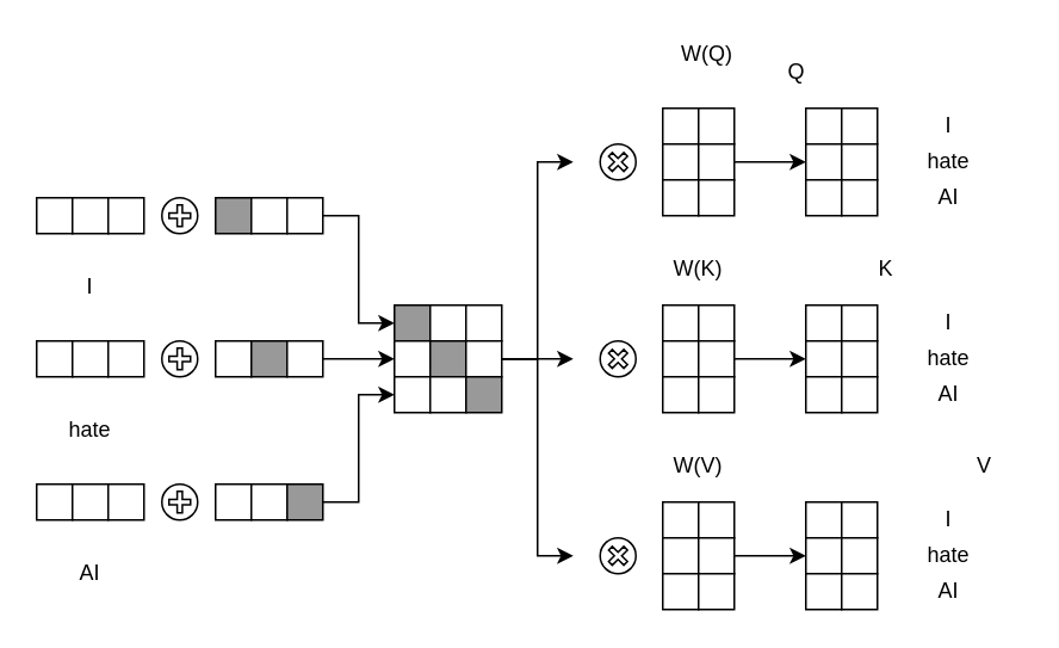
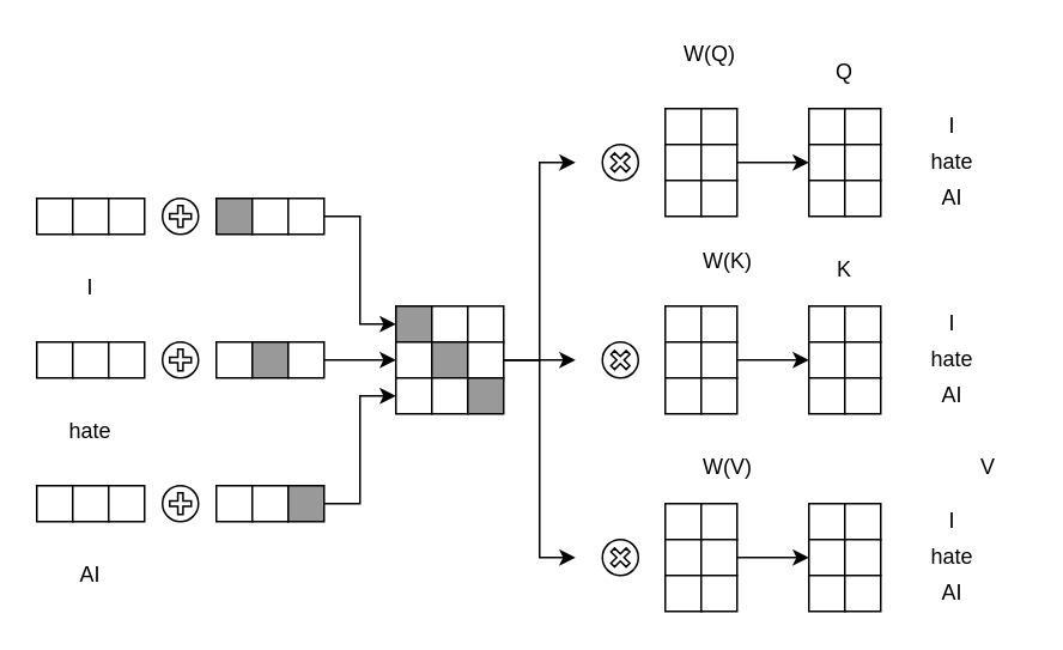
  <mxCell id="0" />
  <mxCell id="1" parent="0" />
  <mxCell id="2" value="" style="rounded=0;whiteSpace=wrap;html=1;" parent="1" vertex="1"><mxGeometry x="370" y="60" width="20" height="20" as="geometry" /></mxCell>
  <mxCell id="3" value="" style="rounded=0;whiteSpace=wrap;html=1;" parent="1" vertex="1"><mxGeometry x="390" y="60" width="20" height="20" as="geometry" /></mxCell>
  <mxCell id="4" value="" style="rounded=0;whiteSpace=wrap;html=1;" parent="1" vertex="1"><mxGeometry x="20" y="110" width="20" height="20" as="geometry" /></mxCell>
  <mxCell id="5" value="" style="rounded=0;whiteSpace=wrap;html=1;" parent="1" vertex="1"><mxGeometry x="40" y="110" width="20" height="20" as="geometry" /></mxCell>
  <mxCell id="6" value="" style="rounded=0;whiteSpace=wrap;html=1;" parent="1" vertex="1"><mxGeometry x="60" y="110" width="20" height="20" as="geometry" /></mxCell>
  <mxCell id="7" value="" style="rounded=0;whiteSpace=wrap;html=1;" parent="1" vertex="1"><mxGeometry x="20" y="190" width="20" height="20" as="geometry" /></mxCell>
  <mxCell id="8" value="" style="rounded=0;whiteSpace=wrap;html=1;" parent="1" vertex="1"><mxGeometry x="40" y="190" width="20" height="20" as="geometry" /></mxCell>
  <mxCell id="9" value="" style="rounded=0;whiteSpace=wrap;html=1;" parent="1" vertex="1"><mxGeometry x="60" y="190" width="20" height="20" as="geometry" /></mxCell>
  <mxCell id="10" value="I" style="text;html=1;strokeColor=none;fillColor=none;align=center;verticalAlign=middle;whiteSpace=wrap;rounded=0;" parent="1" vertex="1"><mxGeometry x="20" y="150" width="60" height="20" as="geometry" /></mxCell>
  <mxCell id="11" value="hate" style="text;html=1;strokeColor=none;fillColor=none;align=center;verticalAlign=middle;whiteSpace=wrap;rounded=0;" parent="1" vertex="1"><mxGeometry x="20" y="230" width="60" height="20" as="geometry" /></mxCell>
  <mxCell id="12" value="AI" style="text;html=1;strokeColor=none;fillColor=none;align=center;verticalAlign=middle;whiteSpace=wrap;rounded=0;" parent="1" vertex="1"><mxGeometry x="20" y="310" width="60" height="20" as="geometry" /></mxCell>
  <mxCell id="13" value="" style="rounded=0;whiteSpace=wrap;html=1;" parent="1" vertex="1"><mxGeometry x="370" y="80" width="20" height="20" as="geometry" /></mxCell>
  <mxCell id="14" style="edgeStyle=orthogonalEdgeStyle;rounded=0;orthogonalLoop=1;jettySize=auto;html=1;exitX=1;exitY=0.5;exitDx=0;exitDy=0;entryX=0;entryY=0.5;entryDx=0;entryDy=0;" edge="1" parent="1" source="15" target="73"><mxGeometry relative="1" as="geometry" /></mxCell>
  <mxCell id="15" value="" style="rounded=0;whiteSpace=wrap;html=1;" parent="1" vertex="1"><mxGeometry x="390" y="80" width="20" height="20" as="geometry" /></mxCell>
  <mxCell id="16" value="" style="rounded=0;whiteSpace=wrap;html=1;" parent="1" vertex="1"><mxGeometry x="370" y="100" width="20" height="20" as="geometry" /></mxCell>
  <mxCell id="17" value="" style="rounded=0;whiteSpace=wrap;html=1;" parent="1" vertex="1"><mxGeometry x="390" y="100" width="20" height="20" as="geometry" /></mxCell>
  <mxCell id="18" value="" style="rounded=0;whiteSpace=wrap;html=1;" parent="1" vertex="1"><mxGeometry x="20" y="270" width="20" height="20" as="geometry" /></mxCell>
  <mxCell id="19" value="" style="rounded=0;whiteSpace=wrap;html=1;" parent="1" vertex="1"><mxGeometry x="40" y="270" width="20" height="20" as="geometry" /></mxCell>
  <mxCell id="20" value="" style="rounded=0;whiteSpace=wrap;html=1;" parent="1" vertex="1"><mxGeometry x="60" y="270" width="20" height="20" as="geometry" /></mxCell>
  <mxCell id="21" value="" style="rounded=0;whiteSpace=wrap;html=1;labelBackgroundColor=none;fillColor=#999999;strokeColor=#000000;fontColor=#333333;" parent="1" vertex="1"><mxGeometry x="120" y="110" width="20" height="20" as="geometry" /></mxCell>
  <mxCell id="22" style="edgeStyle=orthogonalEdgeStyle;rounded=0;orthogonalLoop=1;jettySize=auto;html=1;exitX=1;exitY=0.5;exitDx=0;exitDy=0;entryX=0;entryY=0.5;entryDx=0;entryDy=0;fontColor=#B3B3B3;" parent="1" source="24" target="33" edge="1"><mxGeometry relative="1" as="geometry"><mxPoint x="150" y="30" as="targetPoint" /></mxGeometry></mxCell>
  <mxCell id="23" value="" style="rounded=0;whiteSpace=wrap;html=1;" parent="1" vertex="1"><mxGeometry x="140" y="110" width="20" height="20" as="geometry" /></mxCell>
  <mxCell id="24" value="" style="rounded=0;whiteSpace=wrap;html=1;" parent="1" vertex="1"><mxGeometry x="160" y="110" width="20" height="20" as="geometry" /></mxCell>
  <mxCell id="25" value="" style="rounded=0;whiteSpace=wrap;html=1;" parent="1" vertex="1"><mxGeometry x="120" y="190" width="20" height="20" as="geometry" /></mxCell>
  <mxCell id="26" style="edgeStyle=orthogonalEdgeStyle;rounded=0;orthogonalLoop=1;jettySize=auto;html=1;exitX=1;exitY=0.5;exitDx=0;exitDy=0;fontColor=#B3B3B3;entryX=0;entryY=0.5;entryDx=0;entryDy=0;" parent="1" source="28" target="36" edge="1"><mxGeometry relative="1" as="geometry"><mxPoint x="150" y="30" as="targetPoint" /></mxGeometry></mxCell>
  <mxCell id="27" value="" style="rounded=0;whiteSpace=wrap;html=1;fillColor=#999999;" parent="1" vertex="1"><mxGeometry x="140" y="190" width="20" height="20" as="geometry" /></mxCell>
  <mxCell id="28" value="" style="rounded=0;whiteSpace=wrap;html=1;" parent="1" vertex="1"><mxGeometry x="160" y="190" width="20" height="20" as="geometry" /></mxCell>
  <mxCell id="29" value="" style="rounded=0;whiteSpace=wrap;html=1;" parent="1" vertex="1"><mxGeometry x="120" y="270" width="20" height="20" as="geometry" /></mxCell>
  <mxCell id="30" style="edgeStyle=orthogonalEdgeStyle;rounded=0;orthogonalLoop=1;jettySize=auto;html=1;exitX=1;exitY=0.5;exitDx=0;exitDy=0;fontColor=#B3B3B3;entryX=0;entryY=0.5;entryDx=0;entryDy=0;" parent="1" source="32" target="42" edge="1"><mxGeometry relative="1" as="geometry"><mxPoint x="150" y="30" as="targetPoint" /></mxGeometry></mxCell>
  <mxCell id="31" value="" style="rounded=0;whiteSpace=wrap;html=1;" parent="1" vertex="1"><mxGeometry x="140" y="270" width="20" height="20" as="geometry" /></mxCell>
  <mxCell id="32" value="" style="rounded=0;whiteSpace=wrap;html=1;fillColor=#999999;" parent="1" vertex="1"><mxGeometry x="160" y="270" width="20" height="20" as="geometry" /></mxCell>
  <mxCell id="33" value="" style="rounded=0;whiteSpace=wrap;html=1;fillColor=#999999;" parent="1" vertex="1"><mxGeometry x="220" y="170" width="20" height="20" as="geometry" /></mxCell>
  <mxCell id="34" value="" style="rounded=0;whiteSpace=wrap;html=1;" parent="1" vertex="1"><mxGeometry x="240" y="170" width="20" height="20" as="geometry" /></mxCell>
  <mxCell id="35" value="" style="rounded=0;whiteSpace=wrap;html=1;" parent="1" vertex="1"><mxGeometry x="260" y="170" width="20" height="20" as="geometry" /></mxCell>
  <mxCell id="36" value="" style="rounded=0;whiteSpace=wrap;html=1;" parent="1" vertex="1"><mxGeometry x="220" y="190" width="20" height="20" as="geometry" /></mxCell>
  <mxCell id="37" value="" style="rounded=0;whiteSpace=wrap;html=1;fillColor=#999999;" parent="1" vertex="1"><mxGeometry x="240" y="190" width="20" height="20" as="geometry" /></mxCell>
  <mxCell id="38" style="edgeStyle=orthogonalEdgeStyle;rounded=0;orthogonalLoop=1;jettySize=auto;html=1;exitX=1;exitY=0.5;exitDx=0;exitDy=0;" edge="1" parent="1" source="41"><mxGeometry relative="1" as="geometry"><mxPoint x="320" y="90" as="targetPoint" /><Array as="points"><mxPoint x="300" y="200" /><mxPoint x="300" y="90" /></Array></mxGeometry></mxCell>
  <mxCell id="39" style="edgeStyle=orthogonalEdgeStyle;rounded=0;orthogonalLoop=1;jettySize=auto;html=1;exitX=1;exitY=0.5;exitDx=0;exitDy=0;" edge="1" parent="1" source="41"><mxGeometry relative="1" as="geometry"><mxPoint x="320" y="200" as="targetPoint" /></mxGeometry></mxCell>
  <mxCell id="40" style="edgeStyle=orthogonalEdgeStyle;rounded=0;orthogonalLoop=1;jettySize=auto;html=1;exitX=1;exitY=0.5;exitDx=0;exitDy=0;" edge="1" parent="1" source="41"><mxGeometry relative="1" as="geometry"><mxPoint x="320" y="310" as="targetPoint" /><Array as="points"><mxPoint x="300" y="200" /><mxPoint x="300" y="310" /></Array></mxGeometry></mxCell>
  <mxCell id="41" value="" style="rounded=0;whiteSpace=wrap;html=1;" parent="1" vertex="1"><mxGeometry x="260" y="190" width="20" height="20" as="geometry" /></mxCell>
  <mxCell id="42" value="" style="rounded=0;whiteSpace=wrap;html=1;" parent="1" vertex="1"><mxGeometry x="220" y="210" width="20" height="20" as="geometry" /></mxCell>
  <mxCell id="43" value="" style="rounded=0;whiteSpace=wrap;html=1;" parent="1" vertex="1"><mxGeometry x="240" y="210" width="20" height="20" as="geometry" /></mxCell>
  <mxCell id="44" value="" style="rounded=0;whiteSpace=wrap;html=1;fillColor=#999999;" parent="1" vertex="1"><mxGeometry x="260" y="210" width="20" height="20" as="geometry" /></mxCell>
  <mxCell id="45" value="" style="shape=mxgraph.bpmn.shape;html=1;verticalLabelPosition=bottom;labelBackgroundColor=#ffffff;verticalAlign=top;align=center;perimeter=ellipsePerimeter;outlineConnect=0;outline=standard;symbol=parallelMultiple;strokeColor=#000000;fillColor=none;fontColor=#B3B3B3;" parent="1" vertex="1"><mxGeometry x="90" y="110" width="20" height="20" as="geometry" /></mxCell>
  <mxCell id="46" value="" style="shape=mxgraph.bpmn.shape;html=1;verticalLabelPosition=bottom;labelBackgroundColor=#ffffff;verticalAlign=top;align=center;perimeter=ellipsePerimeter;outlineConnect=0;outline=standard;symbol=parallelMultiple;strokeColor=#000000;fillColor=none;fontColor=#B3B3B3;" parent="1" vertex="1"><mxGeometry x="90" y="190" width="20" height="20" as="geometry" /></mxCell>
  <mxCell id="47" value="" style="shape=mxgraph.bpmn.shape;html=1;verticalLabelPosition=bottom;labelBackgroundColor=#ffffff;verticalAlign=top;align=center;perimeter=ellipsePerimeter;outlineConnect=0;outline=standard;symbol=parallelMultiple;strokeColor=#000000;fillColor=none;fontColor=#B3B3B3;" parent="1" vertex="1"><mxGeometry x="90" y="270" width="20" height="20" as="geometry" /></mxCell>
  <mxCell id="48" value="" style="shape=mxgraph.bpmn.shape;html=1;verticalLabelPosition=bottom;labelBackgroundColor=#ffffff;verticalAlign=top;align=center;perimeter=ellipsePerimeter;outlineConnect=0;outline=standard;symbol=parallelMultiple;strokeColor=#000000;fillColor=none;fontColor=#B3B3B3;rotation=-45;" vertex="1" parent="1"><mxGeometry x="335" y="300" width="20" height="20" as="geometry" /></mxCell>
- <mxCell id="49" value="W(V)" style="text;html=1;strokeColor=none;fillColor=none;align=center;verticalAlign=middle;whiteSpace=wrap;rounded=0;" vertex="1" parent="1"><mxGeometry x="370" y="250" width="40" height="20" as="geometry" /></mxCell>
+ <mxCell id="49" value="W(V)" style="text;html=1;strokeColor=none;fillColor=none;align=center;verticalAlign=middle;whiteSpace=wrap;rounded=0;" vertex="1" parent="1"><mxGeometry x="385" y="250" width="40" height="20" as="geometry" /></mxCell>
  <mxCell id="50" value="" style="rounded=0;whiteSpace=wrap;html=1;" vertex="1" parent="1"><mxGeometry x="370" y="170" width="20" height="20" as="geometry" /></mxCell>
  <mxCell id="51" value="" style="rounded=0;whiteSpace=wrap;html=1;" vertex="1" parent="1"><mxGeometry x="390" y="170" width="20" height="20" as="geometry" /></mxCell>
  <mxCell id="52" value="" style="rounded=0;whiteSpace=wrap;html=1;" vertex="1" parent="1"><mxGeometry x="370" y="190" width="20" height="20" as="geometry" /></mxCell>
  <mxCell id="53" style="edgeStyle=orthogonalEdgeStyle;rounded=0;orthogonalLoop=1;jettySize=auto;html=1;exitX=1;exitY=0.5;exitDx=0;exitDy=0;entryX=0;entryY=0.5;entryDx=0;entryDy=0;" edge="1" parent="1" source="54" target="83"><mxGeometry relative="1" as="geometry" /></mxCell>
  <mxCell id="54" value="" style="rounded=0;whiteSpace=wrap;html=1;" vertex="1" parent="1"><mxGeometry x="390" y="190" width="20" height="20" as="geometry" /></mxCell>
  <mxCell id="55" value="" style="rounded=0;whiteSpace=wrap;html=1;" vertex="1" parent="1"><mxGeometry x="370" y="210" width="20" height="20" as="geometry" /></mxCell>
  <mxCell id="56" value="" style="rounded=0;whiteSpace=wrap;html=1;" vertex="1" parent="1"><mxGeometry x="390" y="210" width="20" height="20" as="geometry" /></mxCell>
  <mxCell id="57" value="" style="rounded=0;whiteSpace=wrap;html=1;" vertex="1" parent="1"><mxGeometry x="370" y="280" width="20" height="20" as="geometry" /></mxCell>
  <mxCell id="58" value="" style="rounded=0;whiteSpace=wrap;html=1;" vertex="1" parent="1"><mxGeometry x="390" y="280" width="20" height="20" as="geometry" /></mxCell>
  <mxCell id="59" value="" style="rounded=0;whiteSpace=wrap;html=1;" vertex="1" parent="1"><mxGeometry x="370" y="300" width="20" height="20" as="geometry" /></mxCell>
  <mxCell id="60" style="edgeStyle=orthogonalEdgeStyle;rounded=0;orthogonalLoop=1;jettySize=auto;html=1;exitX=1;exitY=0.5;exitDx=0;exitDy=0;entryX=0;entryY=0.5;entryDx=0;entryDy=0;" edge="1" parent="1" source="61" target="93"><mxGeometry relative="1" as="geometry" /></mxCell>
  <mxCell id="61" value="" style="rounded=0;whiteSpace=wrap;html=1;" vertex="1" parent="1"><mxGeometry x="390" y="300" width="20" height="20" as="geometry" /></mxCell>
  <mxCell id="62" value="" style="rounded=0;whiteSpace=wrap;html=1;" vertex="1" parent="1"><mxGeometry x="370" y="320" width="20" height="20" as="geometry" /></mxCell>
  <mxCell id="63" value="" style="rounded=0;whiteSpace=wrap;html=1;" vertex="1" parent="1"><mxGeometry x="390" y="320" width="20" height="20" as="geometry" /></mxCell>
- <mxCell id="64" value="W(K)" style="text;html=1;strokeColor=none;fillColor=none;align=center;verticalAlign=middle;whiteSpace=wrap;rounded=0;" vertex="1" parent="1"><mxGeometry x="370" y="140" width="40" height="20" as="geometry" /></mxCell>
+ <mxCell id="64" value="W(K)" style="text;html=1;strokeColor=none;fillColor=none;align=center;verticalAlign=middle;whiteSpace=wrap;rounded=0;" vertex="1" parent="1"><mxGeometry x="385" y="135" width="40" height="20" as="geometry" /></mxCell>
  <mxCell id="65" value="W(Q)" style="text;html=1;strokeColor=none;fillColor=none;align=center;verticalAlign=middle;whiteSpace=wrap;rounded=0;" vertex="1" parent="1"><mxGeometry x="375" y="20" width="40" height="20" as="geometry" /></mxCell>
  <mxCell id="66" value="" style="shape=mxgraph.bpmn.shape;html=1;verticalLabelPosition=bottom;labelBackgroundColor=#ffffff;verticalAlign=top;align=center;perimeter=ellipsePerimeter;outlineConnect=0;outline=standard;symbol=parallelMultiple;strokeColor=#000000;fillColor=none;fontColor=#B3B3B3;rotation=-45;" vertex="1" parent="1"><mxGeometry x="335" y="80" width="20" height="20" as="geometry" /></mxCell>
  <mxCell id="67" value="" style="shape=mxgraph.bpmn.shape;html=1;verticalLabelPosition=bottom;labelBackgroundColor=#ffffff;verticalAlign=top;align=center;perimeter=ellipsePerimeter;outlineConnect=0;outline=standard;symbol=parallelMultiple;strokeColor=#000000;fillColor=none;fontColor=#B3B3B3;rotation=-45;" vertex="1" parent="1"><mxGeometry x="335" y="190" width="20" height="20" as="geometry" /></mxCell>
  <mxCell id="68" value="I" style="text;html=1;strokeColor=none;fillColor=none;align=center;verticalAlign=middle;whiteSpace=wrap;rounded=0;" vertex="1" parent="1"><mxGeometry x="500" y="60" width="60" height="20" as="geometry" /></mxCell>
  <mxCell id="69" value="hate" style="text;html=1;strokeColor=none;fillColor=none;align=center;verticalAlign=middle;whiteSpace=wrap;rounded=0;" vertex="1" parent="1"><mxGeometry x="500" y="80" width="60" height="20" as="geometry" /></mxCell>
  <mxCell id="70" value="AI" style="text;html=1;strokeColor=none;fillColor=none;align=center;verticalAlign=middle;whiteSpace=wrap;rounded=0;" vertex="1" parent="1"><mxGeometry x="500" y="100" width="60" height="20" as="geometry" /></mxCell>
  <mxCell id="71" value="" style="rounded=0;whiteSpace=wrap;html=1;" vertex="1" parent="1"><mxGeometry x="450" y="60" width="20" height="20" as="geometry" /></mxCell>
  <mxCell id="72" value="" style="rounded=0;whiteSpace=wrap;html=1;" vertex="1" parent="1"><mxGeometry x="470" y="60" width="20" height="20" as="geometry" /></mxCell>
  <mxCell id="73" value="" style="rounded=0;whiteSpace=wrap;html=1;" vertex="1" parent="1"><mxGeometry x="450" y="80" width="20" height="20" as="geometry" /></mxCell>
  <mxCell id="74" value="" style="rounded=0;whiteSpace=wrap;html=1;" vertex="1" parent="1"><mxGeometry x="470" y="80" width="20" height="20" as="geometry" /></mxCell>
  <mxCell id="75" value="" style="rounded=0;whiteSpace=wrap;html=1;" vertex="1" parent="1"><mxGeometry x="450" y="100" width="20" height="20" as="geometry" /></mxCell>
  <mxCell id="76" value="" style="rounded=0;whiteSpace=wrap;html=1;" vertex="1" parent="1"><mxGeometry x="470" y="100" width="20" height="20" as="geometry" /></mxCell>
- <mxCell id="77" value="Q" style="text;html=1;strokeColor=none;fillColor=none;align=center;verticalAlign=middle;whiteSpace=wrap;rounded=0;" vertex="1" parent="1"><mxGeometry x="425" y="30" width="40" height="20" as="geometry" /></mxCell>
+ <mxCell id="77" value="Q" style="text;html=1;strokeColor=none;fillColor=none;align=center;verticalAlign=middle;whiteSpace=wrap;rounded=0;" vertex="1" parent="1"><mxGeometry x="450" y="30" width="40" height="20" as="geometry" /></mxCell>
  <mxCell id="78" value="I" style="text;html=1;strokeColor=none;fillColor=none;align=center;verticalAlign=middle;whiteSpace=wrap;rounded=0;" vertex="1" parent="1"><mxGeometry x="500" y="170" width="60" height="20" as="geometry" /></mxCell>
  <mxCell id="79" value="hate" style="text;html=1;strokeColor=none;fillColor=none;align=center;verticalAlign=middle;whiteSpace=wrap;rounded=0;" vertex="1" parent="1"><mxGeometry x="500" y="190" width="60" height="20" as="geometry" /></mxCell>
  <mxCell id="80" value="AI" style="text;html=1;strokeColor=none;fillColor=none;align=center;verticalAlign=middle;whiteSpace=wrap;rounded=0;" vertex="1" parent="1"><mxGeometry x="500" y="210" width="60" height="20" as="geometry" /></mxCell>
  <mxCell id="81" value="" style="rounded=0;whiteSpace=wrap;html=1;" vertex="1" parent="1"><mxGeometry x="450" y="170" width="20" height="20" as="geometry" /></mxCell>
  <mxCell id="82" value="" style="rounded=0;whiteSpace=wrap;html=1;" vertex="1" parent="1"><mxGeometry x="470" y="170" width="20" height="20" as="geometry" /></mxCell>
  <mxCell id="83" value="" style="rounded=0;whiteSpace=wrap;html=1;" vertex="1" parent="1"><mxGeometry x="450" y="190" width="20" height="20" as="geometry" /></mxCell>
  <mxCell id="84" value="" style="rounded=0;whiteSpace=wrap;html=1;" vertex="1" parent="1"><mxGeometry x="470" y="190" width="20" height="20" as="geometry" /></mxCell>
  <mxCell id="85" value="" style="rounded=0;whiteSpace=wrap;html=1;" vertex="1" parent="1"><mxGeometry x="450" y="210" width="20" height="20" as="geometry" /></mxCell>
  <mxCell id="86" value="" style="rounded=0;whiteSpace=wrap;html=1;" vertex="1" parent="1"><mxGeometry x="470" y="210" width="20" height="20" as="geometry" /></mxCell>
- <mxCell id="87" value="K" style="text;html=1;strokeColor=none;fillColor=none;align=center;verticalAlign=middle;whiteSpace=wrap;rounded=0;" vertex="1" parent="1"><mxGeometry x="475" y="140" width="40" height="20" as="geometry" /></mxCell>
+ <mxCell id="87" value="K" style="text;html=1;strokeColor=none;fillColor=none;align=center;verticalAlign=middle;whiteSpace=wrap;rounded=0;" vertex="1" parent="1"><mxGeometry x="450" y="140" width="40" height="20" as="geometry" /></mxCell>
  <mxCell id="88" value="I" style="text;html=1;strokeColor=none;fillColor=none;align=center;verticalAlign=middle;whiteSpace=wrap;rounded=0;" vertex="1" parent="1"><mxGeometry x="500" y="280" width="60" height="20" as="geometry" /></mxCell>
  <mxCell id="89" value="hate" style="text;html=1;strokeColor=none;fillColor=none;align=center;verticalAlign=middle;whiteSpace=wrap;rounded=0;" vertex="1" parent="1"><mxGeometry x="500" y="300" width="60" height="20" as="geometry" /></mxCell>
  <mxCell id="90" value="AI" style="text;html=1;strokeColor=none;fillColor=none;align=center;verticalAlign=middle;whiteSpace=wrap;rounded=0;" vertex="1" parent="1"><mxGeometry x="500" y="320" width="60" height="20" as="geometry" /></mxCell>
  <mxCell id="91" value="" style="rounded=0;whiteSpace=wrap;html=1;" vertex="1" parent="1"><mxGeometry x="450" y="280" width="20" height="20" as="geometry" /></mxCell>
  <mxCell id="92" value="" style="rounded=0;whiteSpace=wrap;html=1;" vertex="1" parent="1"><mxGeometry x="470" y="280" width="20" height="20" as="geometry" /></mxCell>
  <mxCell id="93" value="" style="rounded=0;whiteSpace=wrap;html=1;" vertex="1" parent="1"><mxGeometry x="450" y="300" width="20" height="20" as="geometry" /></mxCell>
  <mxCell id="94" value="" style="rounded=0;whiteSpace=wrap;html=1;" vertex="1" parent="1"><mxGeometry x="470" y="300" width="20" height="20" as="geometry" /></mxCell>
  <mxCell id="95" value="" style="rounded=0;whiteSpace=wrap;html=1;" vertex="1" parent="1"><mxGeometry x="450" y="320" width="20" height="20" as="geometry" /></mxCell>
  <mxCell id="96" value="" style="rounded=0;whiteSpace=wrap;html=1;" vertex="1" parent="1"><mxGeometry x="470" y="320" width="20" height="20" as="geometry" /></mxCell>
  <mxCell id="97" value="V" style="text;html=1;strokeColor=none;fillColor=none;align=center;verticalAlign=middle;whiteSpace=wrap;rounded=0;" vertex="1" parent="1"><mxGeometry x="530" y="250" width="40" height="20" as="geometry" /></mxCell>
